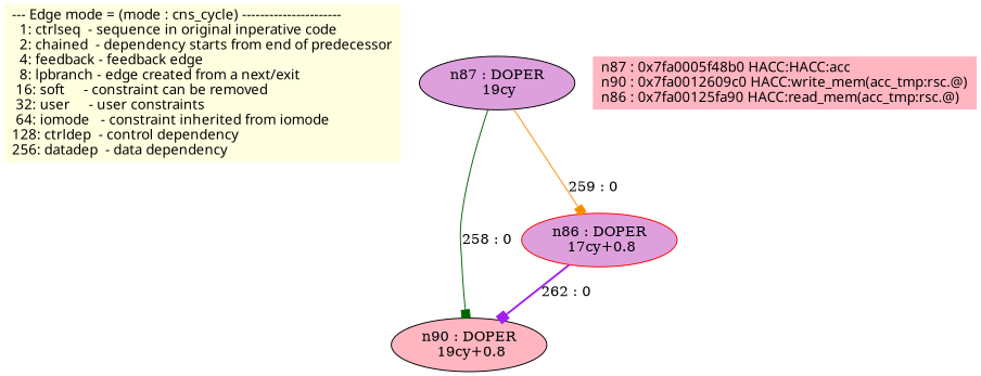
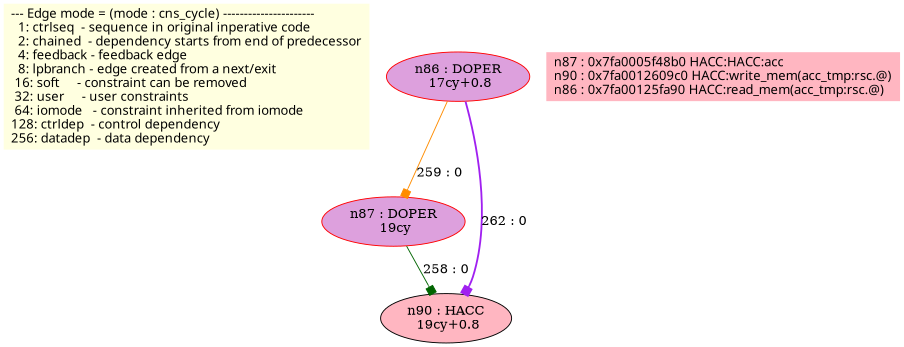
  digraph {
    node [color=red fillcolor=plum shape=ellipse style=filled]
    edge [arrowhead=box]
    n1 [color=black fillcolor=lightyellow fontname=Fixed label="--- Edge mode = (mode : cns_cycle) ----------------------\l  1: ctrlseq  - sequence in original inperative code     \l  2: chained  - dependency starts from end of predecessor\l  4: feedback - feedback edge                            \l  8: lpbranch - edge created from a next/exit            \l 16: soft     - constraint can be removed                \l 32: user     - user constraints                         \l 64: iomode   - constraint inherited from iomode         \l128: ctrldep  - control dependency                       \l256: datadep  - data dependency                          \l" labeljust=left shape=none]
-   n2 [color=black label="n87 : DOPER\n 19cy\n"]
-   n3 [color=black fillcolor=lightpink label="n90 : DOPER\n 19cy+0.8\n"]
+   n2 [label="n87 : DOPER\n 19cy\n"]
+   n3 [color=black fillcolor=lightpink label="n90 : HACC\n 19cy+0.8\n"]
    n4 [label="n86 : DOPER\n 17cy+0.8\n"]
    n5 [fillcolor=lightpink fontname=Fixed label="n87 : 0x7fa0005f48b0 HACC:HACC:acc\ln90 : 0x7fa0012609c0 HACC:write_mem(acc_tmp:rsc.@)\ln86 : 0x7fa00125fa90 HACC:read_mem(acc_tmp:rsc.@)\l" labeljust=left shape=none]
    n2 -> n3 [color=darkgreen label="258 : 0"]
-   n2 -> n4 [color=darkorange label="259 : 0"]
+   n4 -> n2 [color=darkorange label="259 : 0"]
    n4 -> n3 [color=purple label="262 : 0" style=bold]
  }
